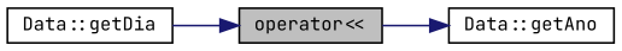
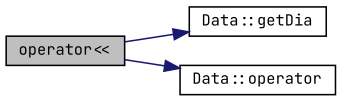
  digraph {
    fontname="JetBrains Mono"
    rankdir=LR
    node [color=black fillcolor=white fontname="JetBrains Mono" fontsize=10 shape=record style=filled]
    edge [color=midnightblue fontname="JetBrains Mono" fontsize=10 labelfontname=Helvetica labelfontsize=10 style=solid]
    n1 [fillcolor=grey75 fontcolor=black height=0.2 label="operator\<\<" width=0.4]
    n2 [height=0.2 label="Data::getDia" width=0.4]
-   n3 [height=0.2 label="Data::getAno" width=0.4]
-   n2 -> n1
+   n3 [height=0.2 label="Data::operator" width=0.4]
+   n1 -> n2
    n1 -> n3
  }
